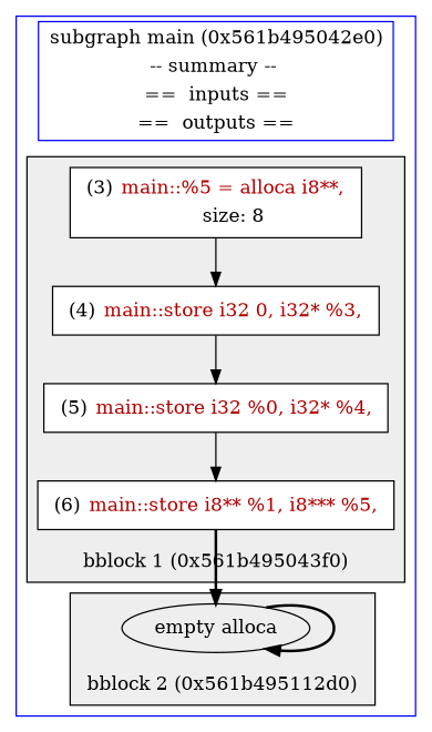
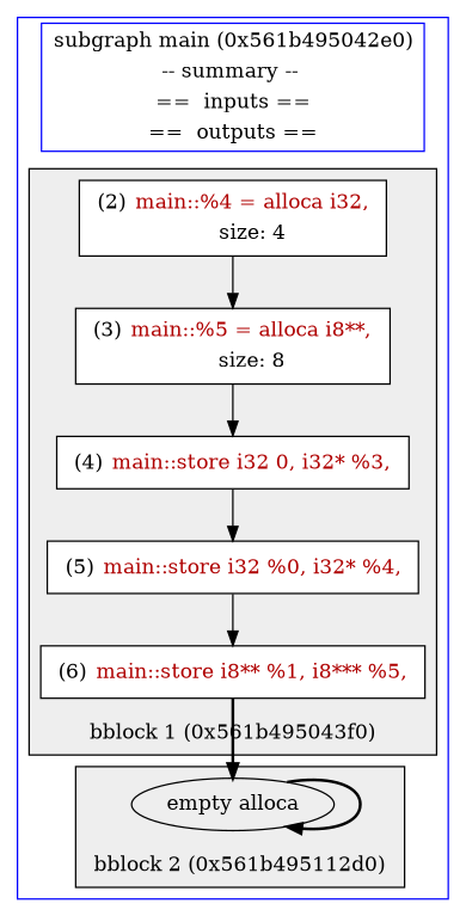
  digraph {
    compound=true
    node [fillcolor=white shape=box style=filled]
    edge [constraint=true]
+   n1 [label=<<table border="0"><tr><td>(2)</td> <td><font color="#af0000">main::%4 = alloca i32,</font></td></tr> <tr><td></td><td>size: 4</td></tr> </table>>]
    n2 [label=<<table border="0"><tr><td>(3)</td> <td><font color="#af0000">main::%5 = alloca i8**,</font></td></tr> <tr><td></td><td>size: 8</td></tr> </table>>]
    n3 [label=<<table border="0"><tr><td>(4)</td> <td><font color="#af0000">main::store i32 0, i32* %3,</font></td></tr> </table>>]
    n4 [label=<<table border="0"><tr><td>(5)</td> <td><font color="#af0000">main::store i32 %0, i32* %4,</font></td></tr> </table>>]
    n5 [label=<<table border="0"><tr><td>(6)</td> <td><font color="#af0000">main::store i8** %1, i8*** %5,</font></td></tr> </table>>]
    n6 [label="empty alloca" fillcolor="" shape="" style=""]
    subgraph cluster_1 {
      color=blue
      fillcolor=white
      label=<<table cellborder="0"><tr><td colspan="4">subgraph main (0x561b495042e0)</td></tr> <tr><td colspan="4">-- summary -- </td></tr> <tr><td colspan="4">==  inputs ==</td></tr><tr><td colspan="4">==  outputs ==</td></tr></table>>
      style=filled
      subgraph cluster_2 {
        color=black
        fillcolor="#eeeeee"
        label=<<table border="0"> <tr><td colspan="4">bblock 1 (0x561b495043f0)</td></tr></table>>
        labelloc=b
        style=filled
+       n1
        n2
        n3
        n4
        n5
      }
      subgraph cluster_3 {
        color=black
        fillcolor="#eeeeee"
        label=<<table border="0"> <tr><td colspan="4">bblock 2 (0x561b495112d0)</td></tr></table>>
        labelloc=b
        style=filled
        n6
      }
    }
+   n1 -> n2
    n2 -> n3
    n3 -> n4
    n4 -> n5
    n5 -> n6 [penwidth=2]
    n6 -> n6 [penwidth=2]
  }
